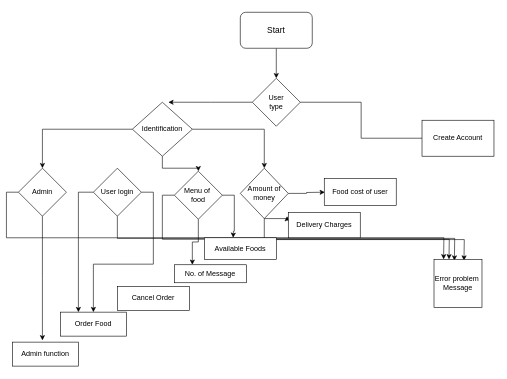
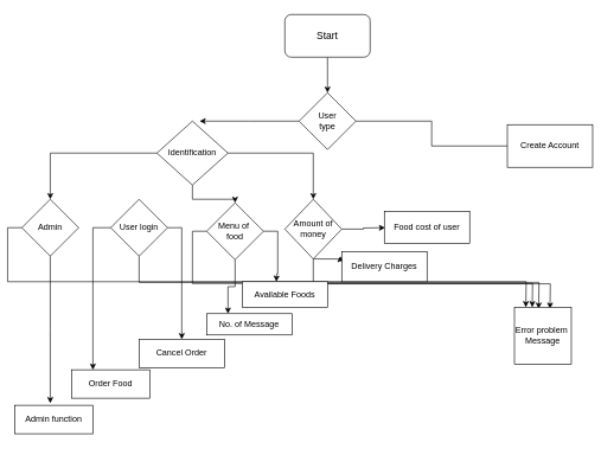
  <mxCell id="0" />
  <mxCell id="1" parent="0" />
  <mxCell id="2" style="edgeStyle=orthogonalEdgeStyle;rounded=0;orthogonalLoop=1;jettySize=auto;html=1;exitX=0.5;exitY=1;exitDx=0;exitDy=0;" edge="1" parent="1" source="3" target="6"><mxGeometry relative="1" as="geometry" /></mxCell>
  <mxCell id="3" value="&lt;font style=&quot;font-size: 14px&quot;&gt;Start&lt;/font&gt;" style="rounded=1;whiteSpace=wrap;html=1;" vertex="1" parent="1"><mxGeometry x="400" y="20" width="120" height="60" as="geometry" /></mxCell>
  <mxCell id="4" style="edgeStyle=orthogonalEdgeStyle;rounded=0;orthogonalLoop=1;jettySize=auto;html=1;exitX=0;exitY=0.5;exitDx=0;exitDy=0;" edge="1" parent="1" source="6"><mxGeometry relative="1" as="geometry"><mxPoint x="280" y="170" as="targetPoint" /></mxGeometry></mxCell>
  <mxCell id="5" style="edgeStyle=orthogonalEdgeStyle;rounded=0;orthogonalLoop=1;jettySize=auto;html=1;exitX=1;exitY=0.5;exitDx=0;exitDy=0;entryX=0;entryY=0.5;entryDx=0;entryDy=0;endArrow=none;" edge="1" parent="1" source="6" target="29"><mxGeometry relative="1" as="geometry" /></mxCell>
  <mxCell id="6" value="User&lt;br&gt;type" style="rhombus;whiteSpace=wrap;html=1;" vertex="1" parent="1"><mxGeometry x="420" y="130" width="80" height="80" as="geometry" /></mxCell>
  <mxCell id="7" style="edgeStyle=orthogonalEdgeStyle;rounded=0;orthogonalLoop=1;jettySize=auto;html=1;exitX=0;exitY=0.5;exitDx=0;exitDy=0;" edge="1" parent="1" source="10" target="13"><mxGeometry relative="1" as="geometry" /></mxCell>
  <mxCell id="8" style="edgeStyle=orthogonalEdgeStyle;rounded=0;orthogonalLoop=1;jettySize=auto;html=1;exitX=0.5;exitY=1;exitDx=0;exitDy=0;" edge="1" parent="1" source="10" target="21"><mxGeometry relative="1" as="geometry" /></mxCell>
  <mxCell id="9" style="edgeStyle=orthogonalEdgeStyle;rounded=0;orthogonalLoop=1;jettySize=auto;html=1;exitX=1;exitY=0.5;exitDx=0;exitDy=0;entryX=0.5;entryY=0;entryDx=0;entryDy=0;" edge="1" parent="1" source="10" target="25"><mxGeometry relative="1" as="geometry" /></mxCell>
  <mxCell id="10" value="Identification" style="rhombus;whiteSpace=wrap;html=1;" vertex="1" parent="1"><mxGeometry x="220" y="170" width="100" height="90" as="geometry" /></mxCell>
  <mxCell id="11" value="" style="edgeStyle=orthogonalEdgeStyle;rounded=0;orthogonalLoop=1;jettySize=auto;html=1;" edge="1" parent="1" source="13"><mxGeometry relative="1" as="geometry"><mxPoint x="70" y="567" as="targetPoint" /></mxGeometry></mxCell>
  <mxCell id="12" style="edgeStyle=orthogonalEdgeStyle;rounded=0;orthogonalLoop=1;jettySize=auto;html=1;exitX=0;exitY=0.5;exitDx=0;exitDy=0;" edge="1" parent="1" source="13"><mxGeometry relative="1" as="geometry"><mxPoint x="739" y="432" as="targetPoint" /></mxGeometry></mxCell>
  <mxCell id="13" value="Admin" style="rhombus;whiteSpace=wrap;html=1;" vertex="1" parent="1"><mxGeometry x="30" y="280" width="80" height="80" as="geometry" /></mxCell>
  <mxCell id="14" style="edgeStyle=orthogonalEdgeStyle;rounded=0;orthogonalLoop=1;jettySize=auto;html=1;exitX=0;exitY=0.5;exitDx=0;exitDy=0;" edge="1" parent="1" source="17"><mxGeometry relative="1" as="geometry"><mxPoint x="130" y="520" as="targetPoint" /><Array as="points"><mxPoint x="130" y="320" /></Array></mxGeometry></mxCell>
- <mxCell id="15" style="edgeStyle=orthogonalEdgeStyle;rounded=0;orthogonalLoop=1;jettySize=auto;html=1;exitX=1;exitY=0.5;exitDx=0;exitDy=0;" edge="1" parent="1" source="17" target="27"><mxGeometry relative="1" as="geometry"><mxPoint x="260" y="500" as="targetPoint" /></mxGeometry></mxCell>
+ <mxCell id="15" style="edgeStyle=orthogonalEdgeStyle;rounded=0;orthogonalLoop=1;jettySize=auto;html=1;exitX=1;exitY=0.5;exitDx=0;exitDy=0;" edge="1" parent="1" source="17" target="28"><mxGeometry relative="1" as="geometry"><mxPoint x="260" y="500" as="targetPoint" /></mxGeometry></mxCell>
  <mxCell id="16" style="edgeStyle=orthogonalEdgeStyle;rounded=0;orthogonalLoop=1;jettySize=auto;html=1;exitX=0.5;exitY=1;exitDx=0;exitDy=0;" edge="1" parent="1" source="17"><mxGeometry relative="1" as="geometry"><mxPoint x="757" y="434" as="targetPoint" /></mxGeometry></mxCell>
  <mxCell id="17" value="User login" style="rhombus;whiteSpace=wrap;html=1;" vertex="1" parent="1"><mxGeometry x="155" y="280" width="80" height="80" as="geometry" /></mxCell>
  <mxCell id="18" style="edgeStyle=orthogonalEdgeStyle;rounded=0;orthogonalLoop=1;jettySize=auto;html=1;exitX=0.5;exitY=1;exitDx=0;exitDy=0;entryX=0.25;entryY=0;entryDx=0;entryDy=0;" edge="1" parent="1" source="21" target="31"><mxGeometry relative="1" as="geometry"><mxPoint x="320" y="430" as="targetPoint" /></mxGeometry></mxCell>
  <mxCell id="19" style="edgeStyle=orthogonalEdgeStyle;rounded=0;orthogonalLoop=1;jettySize=auto;html=1;exitX=1;exitY=0.5;exitDx=0;exitDy=0;" edge="1" parent="1" source="21"><mxGeometry relative="1" as="geometry"><mxPoint x="388" y="396" as="targetPoint" /></mxGeometry></mxCell>
  <mxCell id="20" style="edgeStyle=orthogonalEdgeStyle;rounded=0;orthogonalLoop=1;jettySize=auto;html=1;exitX=0;exitY=0.5;exitDx=0;exitDy=0;" edge="1" parent="1" source="21"><mxGeometry relative="1" as="geometry"><mxPoint x="748" y="432" as="targetPoint" /></mxGeometry></mxCell>
  <mxCell id="21" value="Menu of&amp;nbsp;&lt;br&gt;food" style="rhombus;whiteSpace=wrap;html=1;" vertex="1" parent="1"><mxGeometry x="290" y="285" width="80" height="80" as="geometry" /></mxCell>
  <mxCell id="22" style="edgeStyle=orthogonalEdgeStyle;rounded=0;orthogonalLoop=1;jettySize=auto;html=1;exitX=0.5;exitY=1;exitDx=0;exitDy=0;" edge="1" parent="1" source="25"><mxGeometry relative="1" as="geometry"><mxPoint x="478" y="360" as="targetPoint" /></mxGeometry></mxCell>
  <mxCell id="23" style="edgeStyle=orthogonalEdgeStyle;rounded=0;orthogonalLoop=1;jettySize=auto;html=1;exitX=1;exitY=0.5;exitDx=0;exitDy=0;" edge="1" parent="1" source="25"><mxGeometry relative="1" as="geometry"><mxPoint x="541" y="320" as="targetPoint" /></mxGeometry></mxCell>
  <mxCell id="24" style="edgeStyle=orthogonalEdgeStyle;rounded=0;orthogonalLoop=1;jettySize=auto;html=1;exitX=0.5;exitY=1;exitDx=0;exitDy=0;" edge="1" parent="1" source="25"><mxGeometry relative="1" as="geometry"><mxPoint x="773" y="434" as="targetPoint" /></mxGeometry></mxCell>
  <mxCell id="25" value="Amount of money" style="rhombus;whiteSpace=wrap;html=1;" vertex="1" parent="1"><mxGeometry x="400" y="280" width="80" height="84" as="geometry" /></mxCell>
  <mxCell id="26" value="Admin function" style="rounded=0;whiteSpace=wrap;html=1;" vertex="1" parent="1"><mxGeometry x="20" y="570" width="110" height="40" as="geometry" /></mxCell>
  <mxCell id="27" value="Order Food" style="rounded=0;whiteSpace=wrap;html=1;" vertex="1" parent="1"><mxGeometry x="100" y="520" width="110" height="40" as="geometry" /></mxCell>
  <mxCell id="28" value="Cancel Order" style="rounded=0;whiteSpace=wrap;html=1;" vertex="1" parent="1"><mxGeometry x="195" y="477" width="120" height="40" as="geometry" /></mxCell>
- <mxCell id="29" value="Create Account" style="rounded=0;whiteSpace=wrap;html=1;" vertex="1" parent="1"><mxGeometry x="703" y="200" width="120" height="60" as="geometry" /></mxCell>
+ <mxCell id="29" value="Create Account" style="rounded=0;whiteSpace=wrap;html=1;" vertex="1" parent="1"><mxGeometry x="713" y="175" width="120" height="60" as="geometry" /></mxCell>
  <mxCell id="30" style="edgeStyle=orthogonalEdgeStyle;rounded=0;orthogonalLoop=1;jettySize=auto;html=1;exitX=0.5;exitY=1;exitDx=0;exitDy=0;" edge="1" parent="1" source="28" target="28"><mxGeometry relative="1" as="geometry" /></mxCell>
  <mxCell id="31" value="No. of Message" style="rounded=0;whiteSpace=wrap;html=1;" vertex="1" parent="1"><mxGeometry x="290" y="441" width="120" height="30" as="geometry" /></mxCell>
  <mxCell id="32" value="Available Foods" style="rounded=0;whiteSpace=wrap;html=1;" vertex="1" parent="1"><mxGeometry x="340" y="396" width="120" height="36" as="geometry" /></mxCell>
  <mxCell id="33" value="Delivery Charges" style="rounded=0;whiteSpace=wrap;html=1;" vertex="1" parent="1"><mxGeometry x="480" y="354" width="120" height="42" as="geometry" /></mxCell>
  <mxCell id="34" value="Food cost of user" style="rounded=0;whiteSpace=wrap;html=1;" vertex="1" parent="1"><mxGeometry x="540" y="297" width="120" height="45" as="geometry" /></mxCell>
  <mxCell id="35" value="Error problem&amp;nbsp;&lt;br&gt;Message&lt;br&gt;" style="whiteSpace=wrap;html=1;aspect=fixed;" vertex="1" parent="1"><mxGeometry x="723" y="432" width="80" height="80" as="geometry" /></mxCell>
